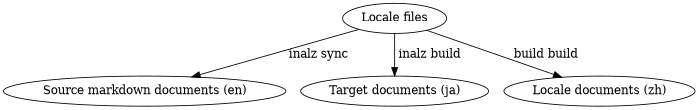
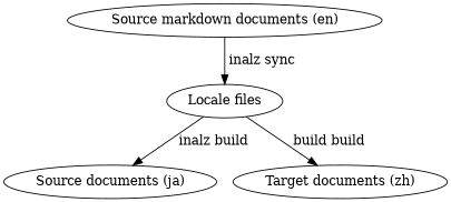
  digraph {
    "Source markdown documents (en)"
    "Locale files"
-   "Target documents (ja)"
-   "Target documents (zh)" [label="Locale documents (zh)"]
-   "Locale files" -> "Source markdown documents (en)" [label=" inalz sync"]
+   "Target documents (ja)" [label="Source documents (ja)"]
+   "Target documents (zh)"
+   "Source markdown documents (en)" -> "Locale files" [label=" inalz sync"]
    "Locale files" -> "Target documents (ja)" [label=" inalz build"]
    "Locale files" -> "Target documents (zh)" [label=" build build"]
  }
